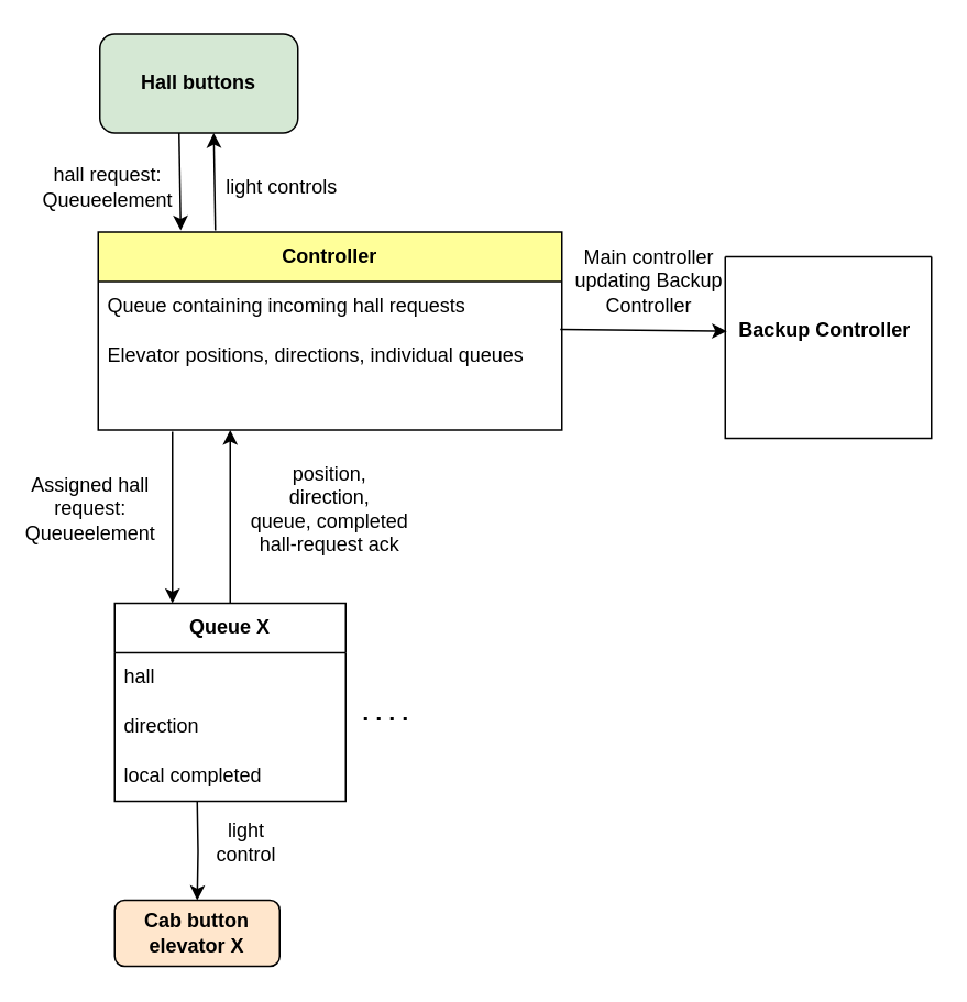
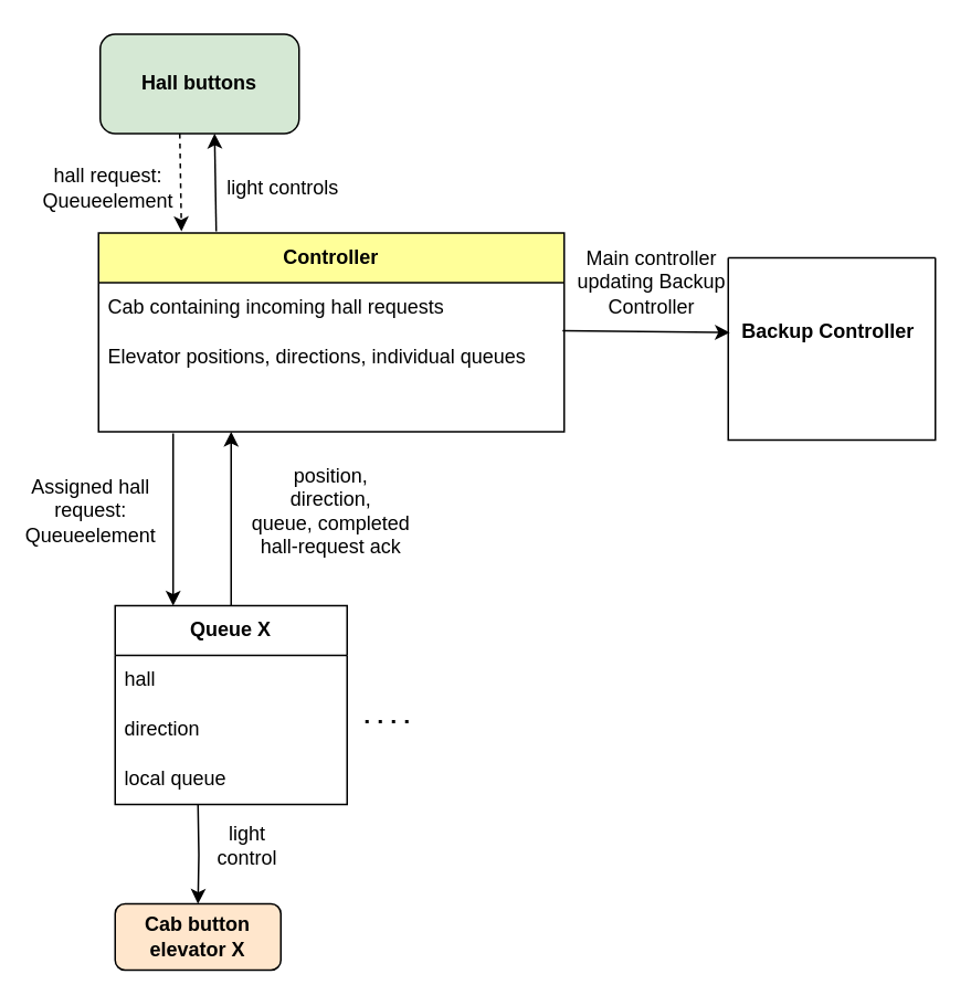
  <mxCell id="0" />
  <mxCell id="1" parent="0" />
  <mxCell id="2" value="" style="swimlane;startSize=0;" vertex="1" parent="1"><mxGeometry x="439" y="155" width="125" height="110" as="geometry"><mxRectangle x="310" y="260" width="50" height="40" as="alternateBounds" /></mxGeometry></mxCell>
  <mxCell id="3" value="&lt;b&gt;Backup Controller&lt;/b&gt;" style="text;html=1;align=center;verticalAlign=middle;resizable=0;points=[];autosize=1;strokeColor=none;fillColor=none;" vertex="1" parent="2"><mxGeometry x="-5" y="30" width="130" height="30" as="geometry" /></mxCell>
  <mxCell id="4" value="Main controller updating Backup Controller" style="text;html=1;align=center;verticalAlign=middle;whiteSpace=wrap;rounded=0;" vertex="1" parent="1"><mxGeometry x="328" y="155" width="130" height="30" as="geometry" /></mxCell>
  <mxCell id="5" value="&lt;b&gt;Queue X&lt;/b&gt;" style="swimlane;fontStyle=0;childLayout=stackLayout;horizontal=1;startSize=30;horizontalStack=0;resizeParent=1;resizeParentMax=0;resizeLast=0;collapsible=1;marginBottom=0;whiteSpace=wrap;html=1;" vertex="1" parent="1"><mxGeometry x="69" y="365" width="140" height="120" as="geometry" /></mxCell>
  <mxCell id="6" value="hall" style="text;strokeColor=none;fillColor=none;align=left;verticalAlign=middle;spacingLeft=4;spacingRight=4;overflow=hidden;points=[[0,0.5],[1,0.5]];portConstraint=eastwest;rotatable=0;whiteSpace=wrap;html=1;" vertex="1" parent="5"><mxGeometry y="30" width="140" height="30" as="geometry" /></mxCell>
  <mxCell id="7" value="direction" style="text;strokeColor=none;fillColor=none;align=left;verticalAlign=middle;spacingLeft=4;spacingRight=4;overflow=hidden;points=[[0,0.5],[1,0.5]];portConstraint=eastwest;rotatable=0;whiteSpace=wrap;html=1;" vertex="1" parent="5"><mxGeometry y="60" width="140" height="30" as="geometry" /></mxCell>
- <mxCell id="8" value="local completed" style="text;strokeColor=none;fillColor=none;align=left;verticalAlign=middle;spacingLeft=4;spacingRight=4;overflow=hidden;points=[[0,0.5],[1,0.5]];portConstraint=eastwest;rotatable=0;whiteSpace=wrap;html=1;" vertex="1" parent="5"><mxGeometry y="90" width="140" height="30" as="geometry" /></mxCell>
+ <mxCell id="8" value="local queue" style="text;strokeColor=none;fillColor=none;align=left;verticalAlign=middle;spacingLeft=4;spacingRight=4;overflow=hidden;points=[[0,0.5],[1,0.5]];portConstraint=eastwest;rotatable=0;whiteSpace=wrap;html=1;" vertex="1" parent="5"><mxGeometry y="90" width="140" height="30" as="geometry" /></mxCell>
  <mxCell id="9" value="position,&lt;div&gt;direction,&lt;/div&gt;&lt;div&gt;queue, completed hall-request ack&lt;/div&gt;" style="text;html=1;align=center;verticalAlign=middle;whiteSpace=wrap;rounded=0;" vertex="1" parent="1"><mxGeometry x="149" y="290" width="101" height="35" as="geometry" /></mxCell>
  <mxCell id="10" value="Assigned hall request: Queueelement" style="text;html=1;align=center;verticalAlign=middle;whiteSpace=wrap;rounded=0;" vertex="1" parent="1"><mxGeometry x="20" y="292.5" width="69" height="30" as="geometry" /></mxCell>
  <mxCell id="11" value="&lt;b&gt;Controller&lt;/b&gt;" style="swimlane;fontStyle=0;childLayout=stackLayout;horizontal=1;startSize=30;horizontalStack=0;resizeParent=1;resizeParentMax=0;resizeLast=0;collapsible=1;marginBottom=0;whiteSpace=wrap;html=1;fillColor=light-dark(#FFFF99,var(--ge-dark-color, #121212));" vertex="1" parent="1"><mxGeometry x="59" y="140" width="281" height="120" as="geometry" /></mxCell>
- <mxCell id="12" value="Queue containing incoming hall requests" style="text;strokeColor=none;fillColor=none;align=left;verticalAlign=middle;spacingLeft=4;spacingRight=4;overflow=hidden;points=[[0,0.5],[1,0.5]];portConstraint=eastwest;rotatable=0;whiteSpace=wrap;html=1;" vertex="1" parent="11"><mxGeometry y="30" width="281" height="30" as="geometry" /></mxCell>
+ <mxCell id="12" value="Cab containing incoming hall requests" style="text;strokeColor=none;fillColor=none;align=left;verticalAlign=middle;spacingLeft=4;spacingRight=4;overflow=hidden;points=[[0,0.5],[1,0.5]];portConstraint=eastwest;rotatable=0;whiteSpace=wrap;html=1;" vertex="1" parent="11"><mxGeometry y="30" width="281" height="30" as="geometry" /></mxCell>
  <mxCell id="13" value="Elevator positions, directions, individual queues" style="text;strokeColor=none;fillColor=none;align=left;verticalAlign=middle;spacingLeft=4;spacingRight=4;overflow=hidden;points=[[0,0.5],[1,0.5]];portConstraint=eastwest;rotatable=0;whiteSpace=wrap;html=1;" vertex="1" parent="11"><mxGeometry y="60" width="281" height="30" as="geometry" /></mxCell>
  <mxCell id="14" value="&amp;nbsp;" style="text;strokeColor=none;fillColor=none;align=left;verticalAlign=middle;spacingLeft=4;spacingRight=4;overflow=hidden;points=[[0,0.5],[1,0.5]];portConstraint=eastwest;rotatable=0;whiteSpace=wrap;html=1;" vertex="1" parent="11"><mxGeometry y="90" width="281" height="30" as="geometry" /></mxCell>
  <mxCell id="15" value="" style="endArrow=classic;html=1;rounded=0;entryX=0.25;entryY=0;entryDx=0;entryDy=0;" edge="1" parent="1" target="5"><mxGeometry width="50" height="50" relative="1" as="geometry"><mxPoint x="104" y="261" as="sourcePoint" /><mxPoint x="299" y="385" as="targetPoint" /></mxGeometry></mxCell>
  <mxCell id="16" value="" style="endArrow=classic;html=1;rounded=0;entryX=0.008;entryY=0.41;entryDx=0;entryDy=0;entryPerimeter=0;" edge="1" parent="1" target="2"><mxGeometry width="50" height="50" relative="1" as="geometry"><mxPoint x="339" y="199" as="sourcePoint" /><mxPoint x="299" y="385" as="targetPoint" /></mxGeometry></mxCell>
  <mxCell id="17" value="" style="endArrow=classic;html=1;rounded=0;exitX=0.5;exitY=0;exitDx=0;exitDy=0;" edge="1" parent="1" source="5"><mxGeometry width="50" height="50" relative="1" as="geometry"><mxPoint x="139" y="360" as="sourcePoint" /><mxPoint x="139" y="260" as="targetPoint" /></mxGeometry></mxCell>
  <mxCell id="18" value="&lt;b&gt;Cab button elevator X&lt;/b&gt;" style="rounded=1;whiteSpace=wrap;html=1;fillColor=#ffe6cc;" vertex="1" parent="1"><mxGeometry x="69" y="545" width="100" height="40" as="geometry" /></mxCell>
  <mxCell id="19" value="" style="endArrow=none;dashed=1;html=1;dashPattern=1 3;strokeWidth=2;rounded=0;" edge="1" parent="1"><mxGeometry width="50" height="50" relative="1" as="geometry"><mxPoint x="220" y="435" as="sourcePoint" /><mxPoint x="250" y="435" as="targetPoint" /></mxGeometry></mxCell>
  <mxCell id="20" style="edgeStyle=orthogonalEdgeStyle;rounded=0;orthogonalLoop=1;jettySize=auto;html=1;entryX=0.5;entryY=0;entryDx=0;entryDy=0;" edge="1" parent="1" target="18"><mxGeometry relative="1" as="geometry"><mxPoint x="119" y="485" as="sourcePoint" /></mxGeometry></mxCell>
  <mxCell id="21" value="light control" style="text;html=1;align=center;verticalAlign=middle;whiteSpace=wrap;rounded=0;" vertex="1" parent="1"><mxGeometry x="119" y="495" width="60" height="30" as="geometry" /></mxCell>
  <mxCell id="22" value="&lt;b&gt;Hall buttons&lt;/b&gt;" style="rounded=1;whiteSpace=wrap;html=1;fillColor=#d5e8d4;" vertex="1" parent="1"><mxGeometry x="60" y="20" width="120" height="60" as="geometry" /></mxCell>
  <mxCell id="23" value="" style="endArrow=classic;html=1;rounded=0;entryX=0.575;entryY=1;entryDx=0;entryDy=0;entryPerimeter=0;" edge="1" parent="1" target="22"><mxGeometry width="50" height="50" relative="1" as="geometry"><mxPoint x="130" y="139" as="sourcePoint" /><mxPoint x="300" y="280" as="targetPoint" /><Array as="points" /></mxGeometry></mxCell>
- <mxCell id="24" value="" style="endArrow=classic;html=1;rounded=0;entryX=0.178;entryY=-0.008;entryDx=0;entryDy=0;entryPerimeter=0;exitX=0.4;exitY=1;exitDx=0;exitDy=0;exitPerimeter=0;" edge="1" parent="1" source="22" target="11"><mxGeometry width="50" height="50" relative="1" as="geometry"><mxPoint x="102" y="82" as="sourcePoint" /><mxPoint x="300" y="280" as="targetPoint" /></mxGeometry></mxCell>
+ <mxCell id="24" value="" style="endArrow=classic;html=1;rounded=0;entryX=0.178;entryY=-0.008;entryDx=0;entryDy=0;entryPerimeter=0;exitX=0.4;exitY=1;exitDx=0;exitDy=0;exitPerimeter=0;dashed=1;" edge="1" parent="1" source="22" target="11"><mxGeometry width="50" height="50" relative="1" as="geometry"><mxPoint x="102" y="82" as="sourcePoint" /><mxPoint x="300" y="280" as="targetPoint" /></mxGeometry></mxCell>
  <mxCell id="25" value="light controls" style="text;html=1;align=center;verticalAlign=middle;resizable=0;points=[];autosize=1;strokeColor=none;fillColor=none;" vertex="1" parent="1"><mxGeometry x="124.5" y="98" width="90" height="30" as="geometry" /></mxCell>
  <mxCell id="26" value="hall request: Queueelement" style="text;html=1;align=center;verticalAlign=middle;whiteSpace=wrap;rounded=0;" vertex="1" parent="1"><mxGeometry x="30" y="98" width="70" height="30" as="geometry" /></mxCell>
  <mxCell id="27" style="edgeStyle=orthogonalEdgeStyle;rounded=0;orthogonalLoop=1;jettySize=auto;html=1;exitX=0.5;exitY=1;exitDx=0;exitDy=0;" edge="1" parent="1" source="2" target="2"><mxGeometry relative="1" as="geometry" /></mxCell>
